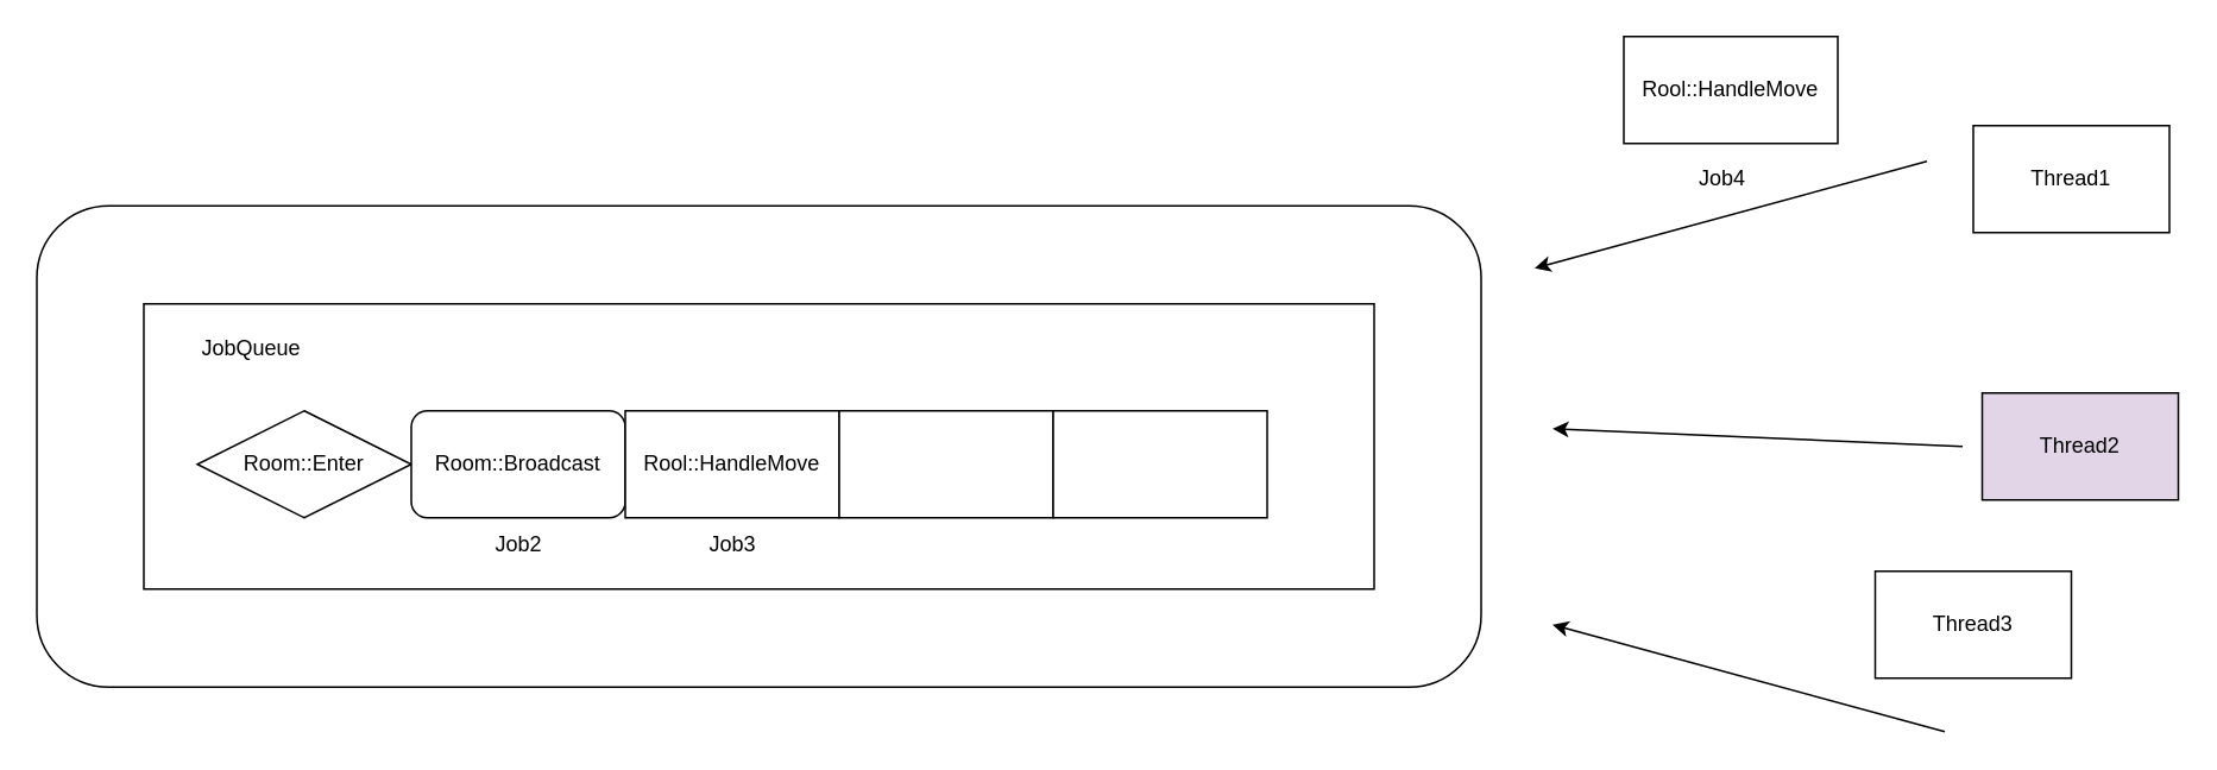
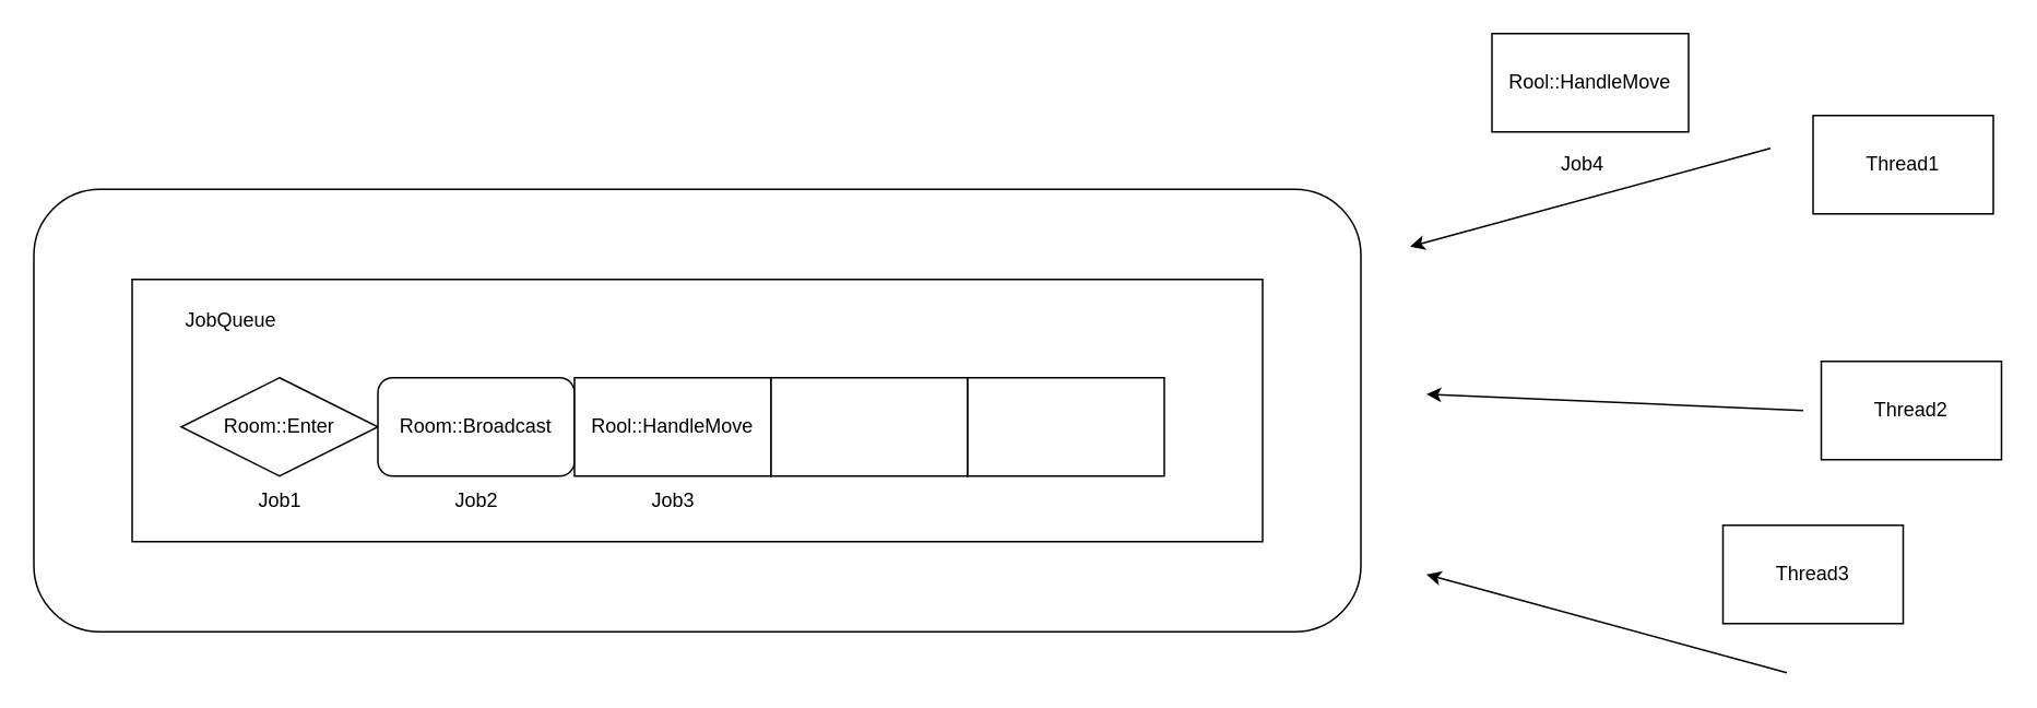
  <mxCell id="0" />
  <mxCell id="1" parent="0" />
  <mxCell id="2" value="" style="rounded=1;whiteSpace=wrap;html=1;" vertex="1" parent="1"><mxGeometry x="20" y="115" width="810" height="270" as="geometry" /></mxCell>
  <mxCell id="3" value="" style="rounded=0;whiteSpace=wrap;html=1;" vertex="1" parent="1"><mxGeometry x="80" y="170" width="690" height="160" as="geometry" /></mxCell>
  <mxCell id="4" value="Room::Enter" style="rhombus;whiteSpace=wrap;html=1;" vertex="1" parent="1"><mxGeometry x="110" y="230" width="120" height="60" as="geometry" /></mxCell>
+ <mxCell id="5" value="Job1" style="text;html=1;align=center;verticalAlign=middle;resizable=0;points=[];autosize=1;strokeColor=none;fillColor=none;" vertex="1" parent="1"><mxGeometry x="145" y="290" width="50" height="30" as="geometry" /></mxCell>
  <mxCell id="6" value="Room::Broadcast" style="whiteSpace=wrap;html=1;rounded=1;" vertex="1" parent="1"><mxGeometry x="230" y="230" width="120" height="60" as="geometry" /></mxCell>
  <mxCell id="7" value="Rool::HandleMove" style="rounded=0;whiteSpace=wrap;html=1;" vertex="1" parent="1"><mxGeometry x="350" y="230" width="120" height="60" as="geometry" /></mxCell>
  <mxCell id="8" value="Job2" style="text;html=1;align=center;verticalAlign=middle;resizable=0;points=[];autosize=1;strokeColor=none;fillColor=none;" vertex="1" parent="1"><mxGeometry x="265" y="290" width="50" height="30" as="geometry" /></mxCell>
  <mxCell id="9" value="Job3" style="text;html=1;align=center;verticalAlign=middle;resizable=0;points=[];autosize=1;strokeColor=none;fillColor=none;" vertex="1" parent="1"><mxGeometry x="385" y="290" width="50" height="30" as="geometry" /></mxCell>
  <mxCell id="10" value="" style="rounded=0;whiteSpace=wrap;html=1;" vertex="1" parent="1"><mxGeometry x="470" y="230" width="120" height="60" as="geometry" /></mxCell>
  <mxCell id="11" value="" style="rounded=0;whiteSpace=wrap;html=1;" vertex="1" parent="1"><mxGeometry x="590" y="230" width="120" height="60" as="geometry" /></mxCell>
  <mxCell id="12" value="JobQueue" style="text;html=1;align=center;verticalAlign=middle;resizable=0;points=[];autosize=1;strokeColor=none;fillColor=none;" vertex="1" parent="1"><mxGeometry x="100" y="180" width="80" height="30" as="geometry" /></mxCell>
  <mxCell id="13" value="" style="curved=1;endArrow=classic;html=1;rounded=0;fontColor=#000000;strokeColor=light-dark(#000000,#000000);" edge="1" parent="1"><mxGeometry width="50" height="50" relative="1" as="geometry"><mxPoint x="1080" y="90" as="sourcePoint" /><mxPoint x="860" y="150" as="targetPoint" /><Array as="points" /></mxGeometry></mxCell>
  <mxCell id="14" value="" style="curved=1;endArrow=classic;html=1;rounded=0;fontColor=#000000;labelBorderColor=#000000;strokeColor=#000000;" edge="1" parent="1"><mxGeometry width="50" height="50" relative="1" as="geometry"><mxPoint x="1090" y="410" as="sourcePoint" /><mxPoint x="870" y="350" as="targetPoint" /><Array as="points" /></mxGeometry></mxCell>
  <mxCell id="15" value="" style="endArrow=classic;html=1;rounded=0;fontColor=#000000;strokeColor=light-dark(#000000,#000000);" edge="1" parent="1"><mxGeometry width="50" height="50" relative="1" as="geometry"><mxPoint x="1100" y="250" as="sourcePoint" /><mxPoint x="870" y="240" as="targetPoint" /></mxGeometry></mxCell>
  <mxCell id="16" value="&lt;font&gt;Thread3&lt;/font&gt;" style="rounded=0;whiteSpace=wrap;html=1;" vertex="1" parent="1"><mxGeometry x="1051" y="320" width="110" height="60" as="geometry" /></mxCell>
- <mxCell id="17" value="&lt;font&gt;Thread2&lt;/font&gt;" style="rounded=0;whiteSpace=wrap;html=1;fillColor=#e1d5e7;" vertex="1" parent="1"><mxGeometry x="1111" y="220" width="110" height="60" as="geometry" /></mxCell>
+ <mxCell id="17" value="&lt;font&gt;Thread2&lt;/font&gt;" style="rounded=0;whiteSpace=wrap;html=1;" vertex="1" parent="1"><mxGeometry x="1111" y="220" width="110" height="60" as="geometry" /></mxCell>
  <mxCell id="18" value="&lt;font&gt;Thread1&lt;/font&gt;" style="rounded=0;whiteSpace=wrap;html=1;" vertex="1" parent="1"><mxGeometry x="1106" y="70" width="110" height="60" as="geometry" /></mxCell>
  <mxCell id="19" value="Rool::HandleMove" style="rounded=0;whiteSpace=wrap;html=1;" vertex="1" parent="1"><mxGeometry x="910" y="20" width="120" height="60" as="geometry" /></mxCell>
  <mxCell id="20" value="Job4" style="text;html=1;align=center;verticalAlign=middle;resizable=0;points=[];autosize=1;strokeColor=none;fillColor=none;fontColor=#000000;" vertex="1" parent="1"><mxGeometry x="940" y="85" width="50" height="30" as="geometry" /></mxCell>
